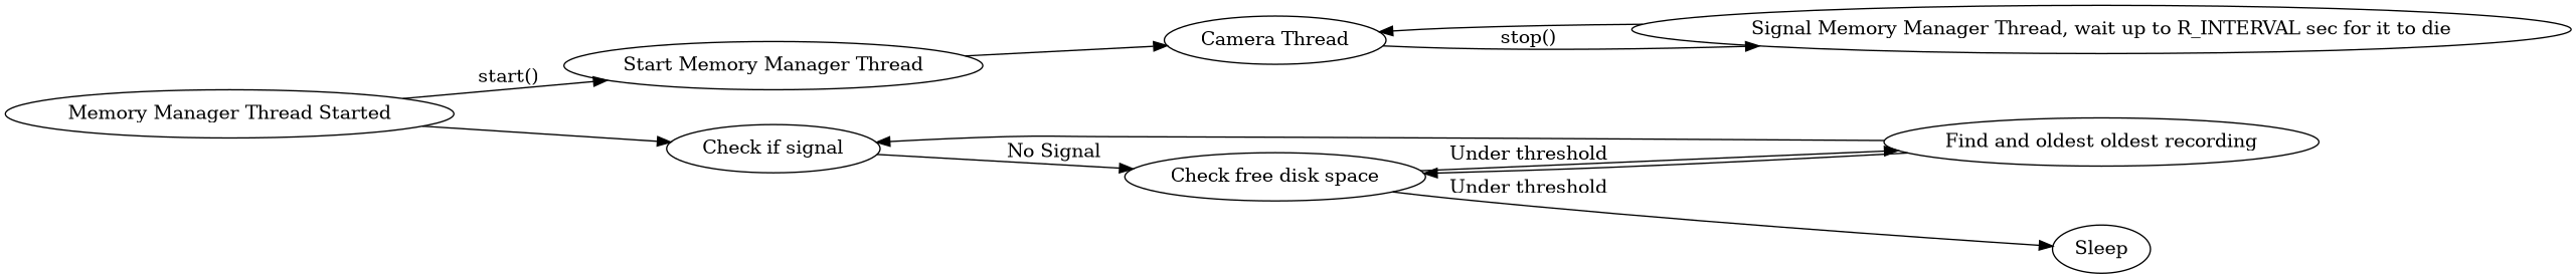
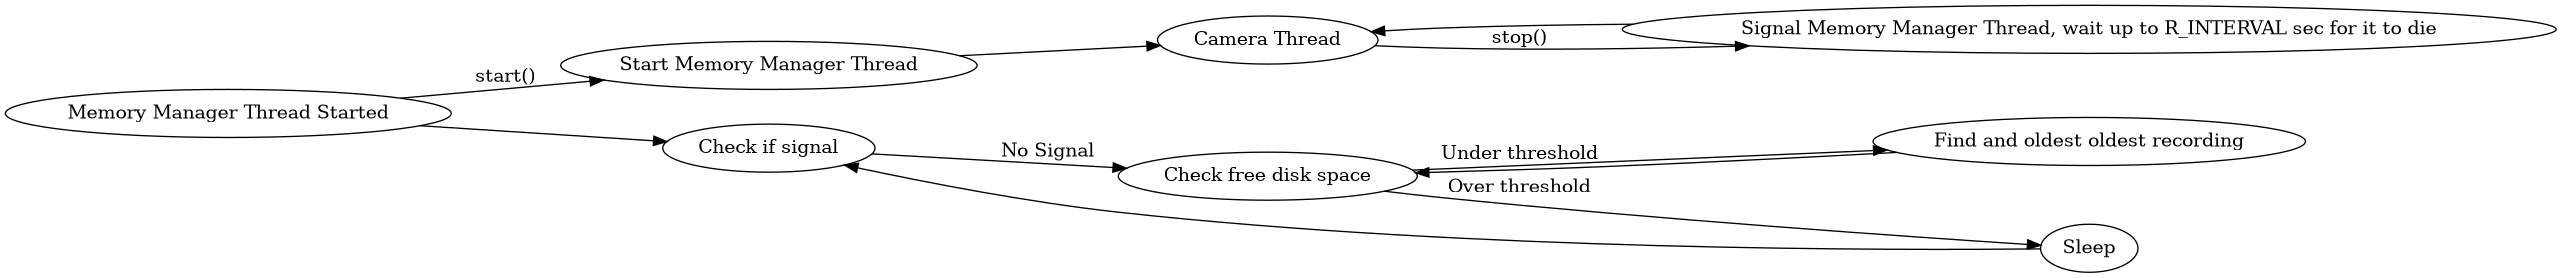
  digraph {
    rankdir=LR
    n1 [label="Camera Thread"]
    n2 [label="Signal Memory Manager Thread, wait up to R_INTERVAL sec for it to die"]
    n3 [label="Start Memory Manager Thread"]
    n4 [label="Memory Manager Thread Started"]
    n5 [label="Check if signal"]
    n6 [label="Check free disk space"]
    n7 [label=Sleep]
    n8 [label="Find and oldest oldest recording"]
    n1 -> n2 [label="stop()"]
    n2 -> n1
    n3 -> n1
    n4 -> n3 [label="start()"]
    n4 -> n5
    n5 -> n6 [label="No Signal"]
-   n6 -> n7 [label="Under threshold"]
+   n6 -> n7 [label="Over threshold"]
    n6 -> n8 [label="Under threshold"]
-   n8 -> n5
+   n7 -> n5
    n8 -> n6
  }
